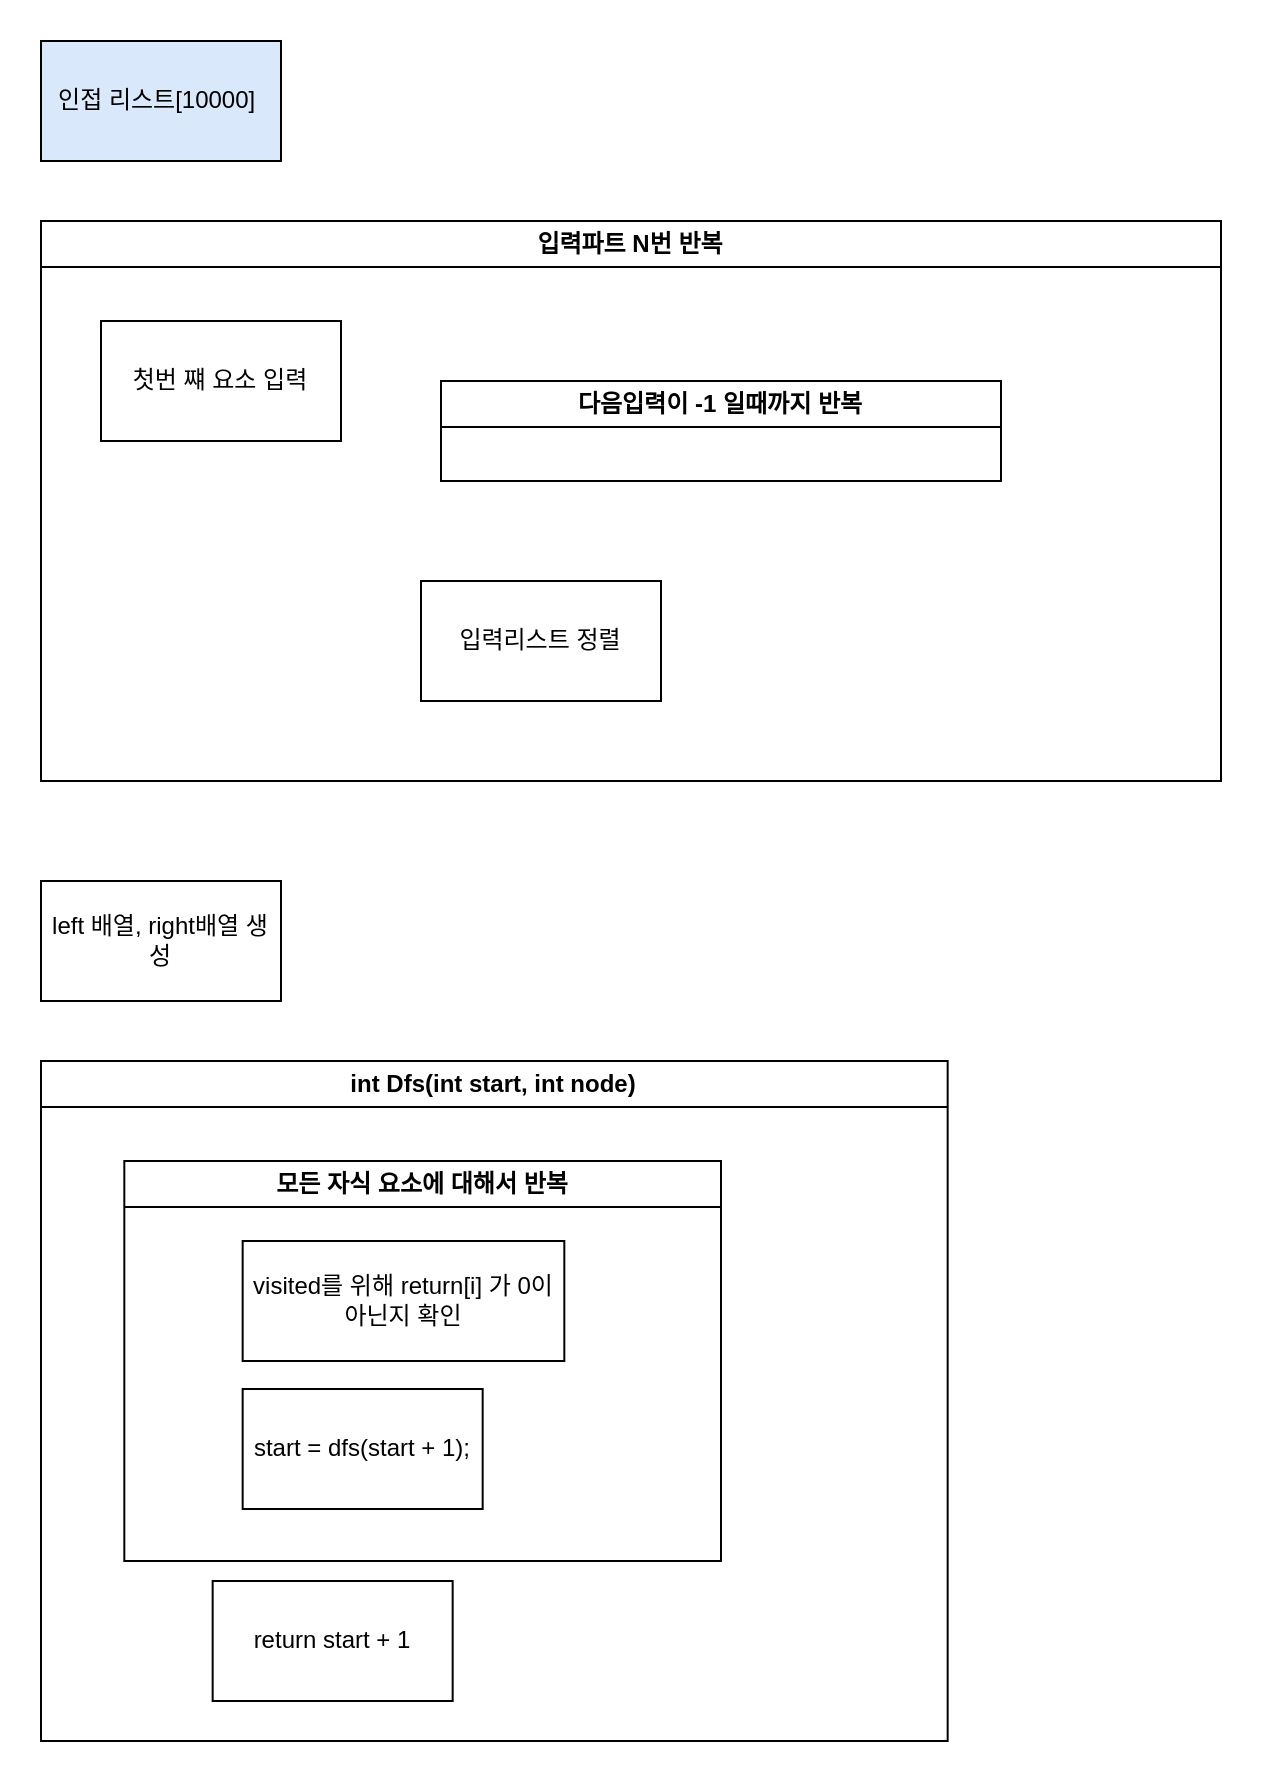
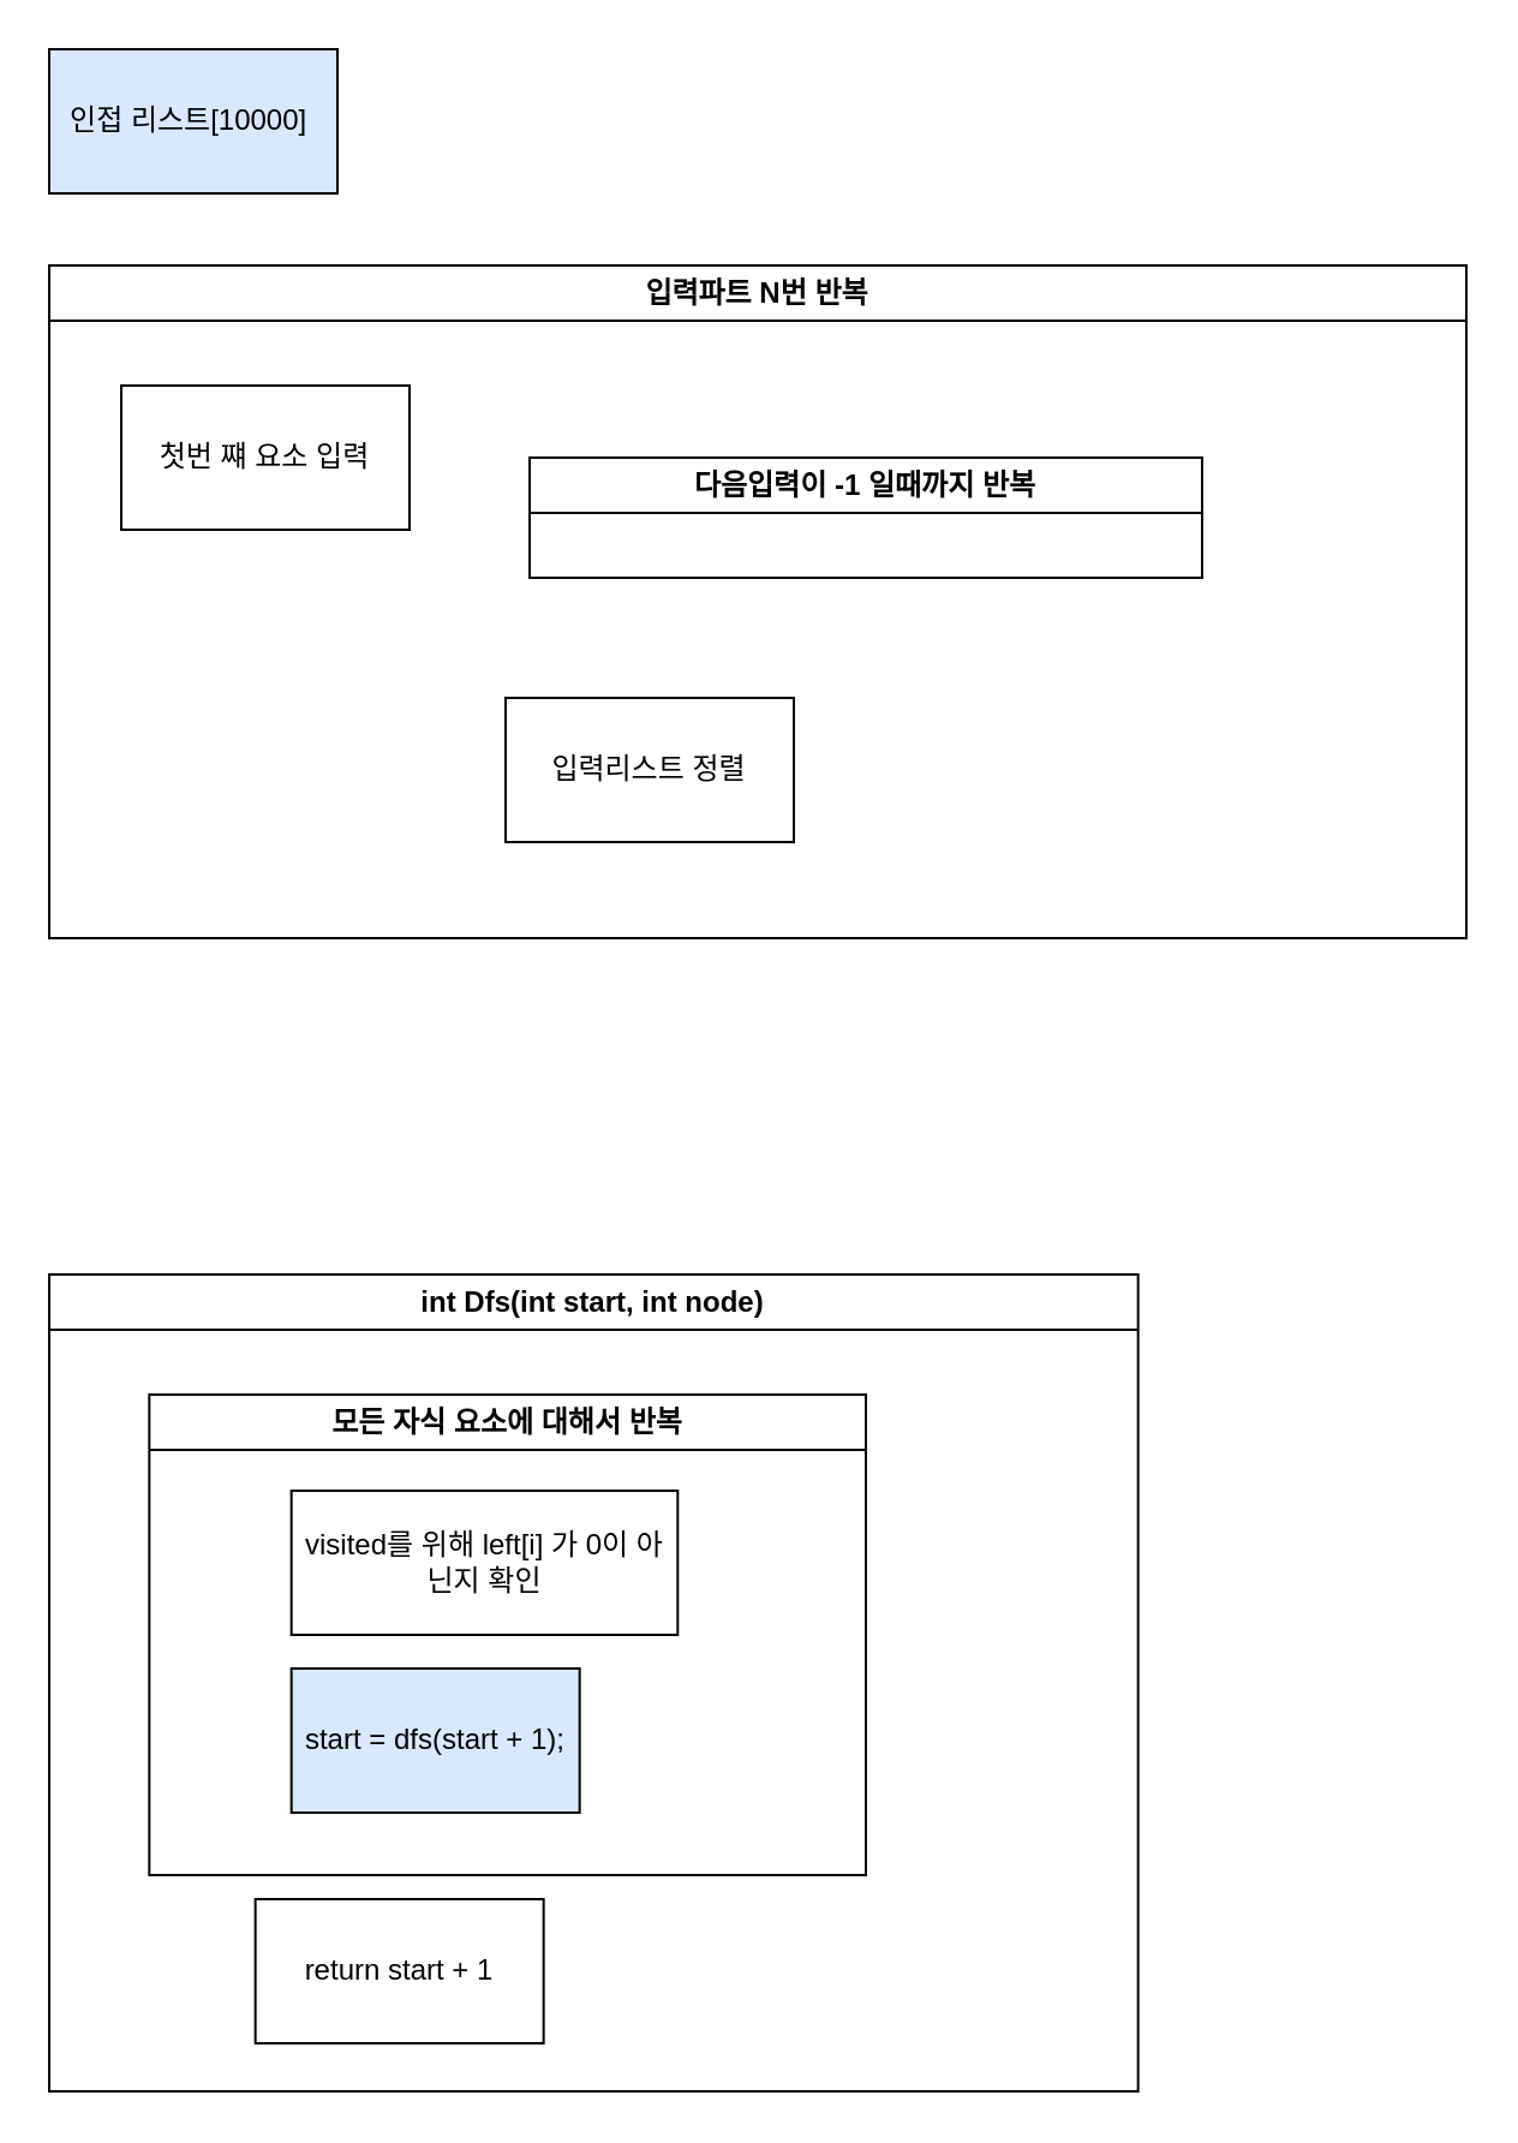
  <mxCell id="0" />
  <mxCell id="1" parent="0" />
  <mxCell id="2" value="int Dfs(int start, int node)" style="swimlane;whiteSpace=wrap;html=1;" vertex="1" parent="1"><mxGeometry x="20" y="530" width="453.33" height="340" as="geometry" /></mxCell>
  <mxCell id="3" value="모든 자식 요소에 대해서 반복" style="rounded=0;whiteSpace=wrap;html=1;shape=swimlane;fontStyle=1;startSize=23;" vertex="1" parent="2"><mxGeometry x="41.66" y="50" width="298.34" height="200" as="geometry" /></mxCell>
- <mxCell id="4" value="start = dfs(start + 1);" style="rounded=0;whiteSpace=wrap;html=1;" vertex="1" parent="3"><mxGeometry x="59.17" y="114" width="120" height="60" as="geometry" /></mxCell>
- <mxCell id="5" value="visited를 위해 return[i] 가 0이 아닌지 확인" style="rounded=0;whiteSpace=wrap;html=1;" vertex="1" parent="3"><mxGeometry x="59.17" y="40" width="160.83" height="60" as="geometry" /></mxCell>
+ <mxCell id="4" value="start = dfs(start + 1);" style="rounded=0;whiteSpace=wrap;html=1;fillColor=#dae8fc;" vertex="1" parent="3"><mxGeometry x="59.17" y="114" width="120" height="60" as="geometry" /></mxCell>
+ <mxCell id="5" value="visited를 위해 left[i] 가 0이 아닌지 확인" style="rounded=0;whiteSpace=wrap;html=1;" vertex="1" parent="3"><mxGeometry x="59.17" y="40" width="160.83" height="60" as="geometry" /></mxCell>
  <mxCell id="6" value="return start + 1" style="rounded=0;whiteSpace=wrap;html=1;" vertex="1" parent="2"><mxGeometry x="85.83" y="260" width="120" height="60" as="geometry" /></mxCell>
- <mxCell id="7" value="left 배열, right배열 생성" style="rounded=0;whiteSpace=wrap;html=1;" vertex="1" parent="1"><mxGeometry x="20" y="440" width="120" height="60" as="geometry" /></mxCell>
  <mxCell id="8" value="인접 리스트[10000]&amp;nbsp;" style="rounded=0;whiteSpace=wrap;html=1;fillColor=#dae8fc;" vertex="1" parent="1"><mxGeometry x="20" y="20" width="120" height="60" as="geometry" /></mxCell>
  <mxCell id="9" value="입력파트 N번 반복" style="swimlane;whiteSpace=wrap;html=1;" vertex="1" parent="1"><mxGeometry x="20" y="110" width="590" height="280" as="geometry" /></mxCell>
  <mxCell id="10" value="첫번 쨰 요소 입력" style="rounded=0;whiteSpace=wrap;html=1;" vertex="1" parent="9"><mxGeometry x="30" y="50" width="120" height="60" as="geometry" /></mxCell>
  <mxCell id="11" value="다음입력이 -1 일때까지 반복" style="swimlane;whiteSpace=wrap;html=1;" vertex="1" parent="9"><mxGeometry x="200" y="80" width="280" height="50" as="geometry" /></mxCell>
  <mxCell id="12" value="입력리스트 정렬" style="whiteSpace=wrap;html=1;" vertex="1" parent="9"><mxGeometry x="190" y="180" width="120" height="60" as="geometry" /></mxCell>
